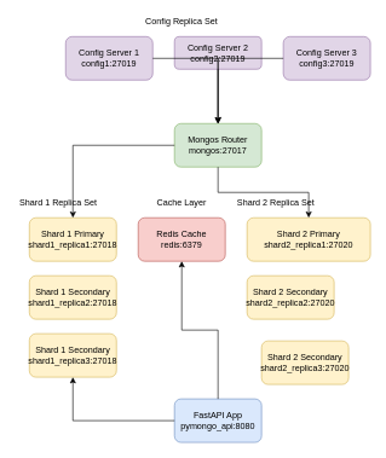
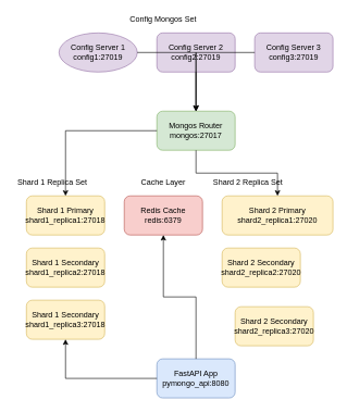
  <mxCell id="0" />
  <mxCell id="1" parent="0" />
- <mxCell id="2" value="Config Server 1&#10;config1:27019" style="rounded=1;whiteSpace=wrap;html=1;fillColor=#e1d5e7;strokeColor=#9673a6;" vertex="1" parent="1"><mxGeometry x="90" y="50" width="120" height="60" as="geometry" /></mxCell>
- <mxCell id="3" value="Config Server 2&#10;config2:27019" style="rounded=1;whiteSpace=wrap;html=1;fillColor=#e1d5e7;strokeColor=#9673a6;" vertex="1" parent="1"><mxGeometry x="240" y="50" width="120" height="45" as="geometry" /></mxCell>
+ <mxCell id="2" value="Config Server 1&#10;config1:27019" style="ellipse;whiteSpace=wrap;html=1;fillColor=#e1d5e7;strokeColor=#9673a6;" vertex="1" parent="1"><mxGeometry x="90" y="50" width="120" height="60" as="geometry" /></mxCell>
+ <mxCell id="3" value="Config Server 2&#10;config2:27019" style="rounded=1;whiteSpace=wrap;html=1;fillColor=#e1d5e7;strokeColor=#9673a6;" vertex="1" parent="1"><mxGeometry x="240" y="50" width="120" height="60" as="geometry" /></mxCell>
  <mxCell id="4" value="Config Server 3&#10;config3:27019" style="rounded=1;whiteSpace=wrap;html=1;fillColor=#e1d5e7;strokeColor=#9673a6;" vertex="1" parent="1"><mxGeometry x="390" y="50" width="120" height="60" as="geometry" /></mxCell>
  <mxCell id="5" value="Mongos Router&#10;mongos:27017" style="rounded=1;whiteSpace=wrap;html=1;fillColor=#d5e8d4;strokeColor=#82b366;" vertex="1" parent="1"><mxGeometry x="240" y="170" width="120" height="60" as="geometry" /></mxCell>
  <mxCell id="6" value="Shard 1 Primary&#10;shard1_replica1:27018" style="rounded=1;whiteSpace=wrap;html=1;fillColor=#fff2cc;strokeColor=#d6b656;" vertex="1" parent="1"><mxGeometry x="40" y="300" width="120" height="60" as="geometry" /></mxCell>
  <mxCell id="7" value="Shard 1 Secondary&#10;shard1_replica2:27018" style="rounded=1;whiteSpace=wrap;html=1;fillColor=#fff2cc;strokeColor=#d6b656;" vertex="1" parent="1"><mxGeometry x="40" y="380" width="120" height="60" as="geometry" /></mxCell>
  <mxCell id="8" value="Shard 1 Secondary&#10;shard1_replica3:27018" style="rounded=1;whiteSpace=wrap;html=1;fillColor=#fff2cc;strokeColor=#d6b656;" vertex="1" parent="1"><mxGeometry x="40" y="460" width="120" height="60" as="geometry" /></mxCell>
  <mxCell id="9" value="Shard 2 Primary&#10;shard2_replica1:27020" style="rounded=1;whiteSpace=wrap;html=1;fillColor=#fff2cc;strokeColor=#d6b656;" vertex="1" parent="1"><mxGeometry x="340" y="300" width="170" height="60" as="geometry" /></mxCell>
  <mxCell id="10" value="Shard 2 Secondary&#10;shard2_replica2:27020" style="rounded=1;whiteSpace=wrap;html=1;fillColor=#fff2cc;strokeColor=#d6b656;" vertex="1" parent="1"><mxGeometry x="340" y="380" width="120" height="60" as="geometry" /></mxCell>
  <mxCell id="11" value="Shard 2 Secondary&#10;shard2_replica3:27020" style="rounded=1;whiteSpace=wrap;html=1;fillColor=#fff2cc;strokeColor=#d6b656;" vertex="1" parent="1"><mxGeometry x="360" y="470" width="120" height="60" as="geometry" /></mxCell>
  <mxCell id="12" value="Redis Cache&#10;redis:6379" style="rounded=1;whiteSpace=wrap;html=1;fillColor=#f8cecc;strokeColor=#b85450;" vertex="1" parent="1"><mxGeometry x="190" y="300" width="120" height="60" as="geometry" /></mxCell>
  <mxCell id="13" value="FastAPI App&#10;pymongo_api:8080" style="rounded=1;whiteSpace=wrap;html=1;fillColor=#dae8fc;strokeColor=#6c8ebf;" vertex="1" parent="1"><mxGeometry x="240" y="550" width="120" height="60" as="geometry" /></mxCell>
  <mxCell id="14" style="edgeStyle=orthogonalEdgeStyle;rounded=0;orthogonalLoop=1;jettySize=auto;html=1;" edge="1" parent="1" source="2" target="5"><mxGeometry relative="1" as="geometry" /></mxCell>
  <mxCell id="15" style="edgeStyle=orthogonalEdgeStyle;rounded=0;orthogonalLoop=1;jettySize=auto;html=1;" edge="1" parent="1" source="3" target="5"><mxGeometry relative="1" as="geometry" /></mxCell>
  <mxCell id="16" style="edgeStyle=orthogonalEdgeStyle;rounded=0;orthogonalLoop=1;jettySize=auto;html=1;" edge="1" parent="1" source="4" target="5"><mxGeometry relative="1" as="geometry" /></mxCell>
  <mxCell id="17" style="edgeStyle=orthogonalEdgeStyle;rounded=0;orthogonalLoop=1;jettySize=auto;html=1;" edge="1" parent="1" source="5" target="6"><mxGeometry relative="1" as="geometry" /></mxCell>
  <mxCell id="18" style="edgeStyle=orthogonalEdgeStyle;rounded=0;orthogonalLoop=1;jettySize=auto;html=1;" edge="1" parent="1" source="5" target="9"><mxGeometry relative="1" as="geometry" /></mxCell>
  <mxCell id="19" style="edgeStyle=orthogonalEdgeStyle;rounded=0;orthogonalLoop=1;jettySize=auto;html=1;" edge="1" parent="1" source="13" target="12"><mxGeometry relative="1" as="geometry" /></mxCell>
  <mxCell id="20" style="edgeStyle=orthogonalEdgeStyle;rounded=0;orthogonalLoop=1;jettySize=auto;html=1;" edge="1" parent="1" source="13" target="8"><mxGeometry relative="1" as="geometry" /></mxCell>
- <mxCell id="21" value="Config Replica Set" style="text;html=1;strokeColor=none;fillColor=none;align=center;verticalAlign=middle;whiteSpace=wrap;rounded=0;" vertex="1" parent="1"><mxGeometry x="190" y="20" width="120" height="20" as="geometry" /></mxCell>
+ <mxCell id="21" value="Config Mongos Set" style="text;html=1;strokeColor=none;fillColor=none;align=center;verticalAlign=middle;whiteSpace=wrap;rounded=0;" vertex="1" parent="1"><mxGeometry x="190" y="20" width="120" height="20" as="geometry" /></mxCell>
  <mxCell id="22" value="Shard 1 Replica Set" style="text;html=1;strokeColor=none;fillColor=none;align=center;verticalAlign=middle;whiteSpace=wrap;rounded=0;" vertex="1" parent="1"><mxGeometry x="20" y="270" width="120" height="20" as="geometry" /></mxCell>
  <mxCell id="23" value="Shard 2 Replica Set" style="text;html=1;strokeColor=none;fillColor=none;align=center;verticalAlign=middle;whiteSpace=wrap;rounded=0;" vertex="1" parent="1"><mxGeometry x="320" y="270" width="120" height="20" as="geometry" /></mxCell>
  <mxCell id="24" value="Cache Layer" style="text;html=1;strokeColor=none;fillColor=none;align=center;verticalAlign=middle;whiteSpace=wrap;rounded=0;" vertex="1" parent="1"><mxGeometry x="190" y="270" width="120" height="20" as="geometry" /></mxCell>
